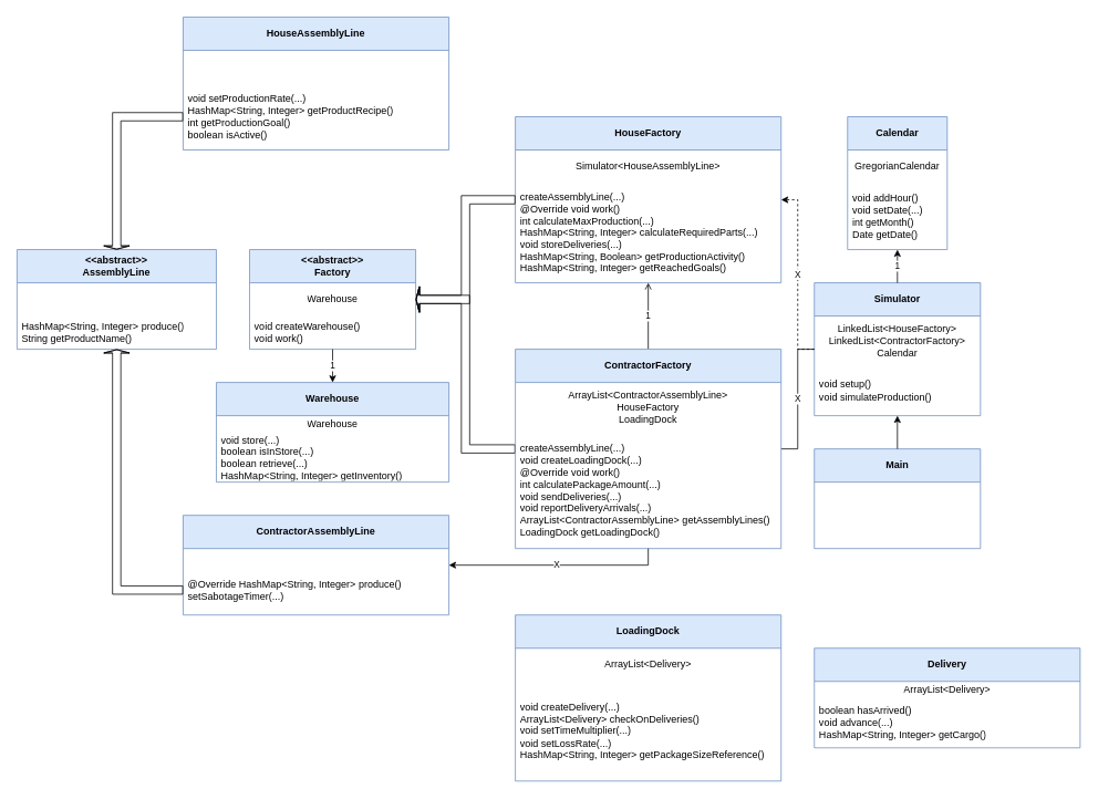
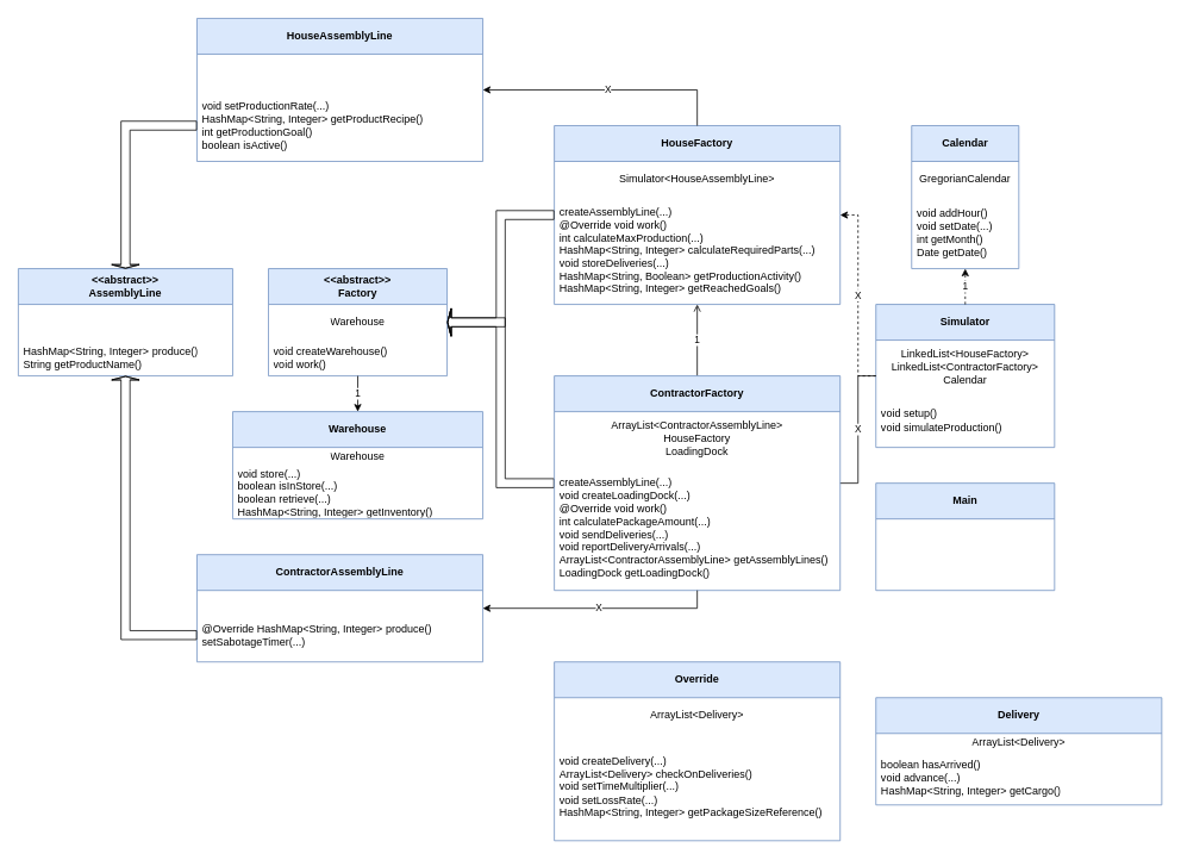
  <mxCell id="0" />
  <mxCell id="1" parent="0" />
  <mxCell id="2" value="Simulator" style="swimlane;fontStyle=1;align=center;verticalAlign=middle;childLayout=stackLayout;horizontal=1;startSize=40;horizontalStack=0;resizeParent=1;resizeParentMax=0;resizeLast=0;collapsible=0;marginBottom=0;html=1;whiteSpace=wrap;fillColor=#dae8fc;strokeColor=#6c8ebf;" vertex="1" parent="1"><mxGeometry x="980" y="340" width="200" height="160" as="geometry" /></mxCell>
  <mxCell id="3" value="LinkedList&amp;lt;HouseFactory&amp;gt;&lt;div&gt;LinkedList&amp;lt;ContractorFactory&amp;gt;&lt;/div&gt;&lt;div&gt;Calendar&lt;/div&gt;" style="text;html=1;strokeColor=none;fillColor=none;align=center;verticalAlign=middle;spacingLeft=4;spacingRight=4;overflow=hidden;rotatable=0;points=[[0,0.5],[1,0.5]];portConstraint=eastwest;whiteSpace=wrap;" vertex="1" parent="2"><mxGeometry y="40" width="200" height="60" as="geometry" /></mxCell>
  <mxCell id="4" value="&lt;div style=&quot;&quot;&gt;&lt;span style=&quot;background-color: initial;&quot;&gt;void setup()&lt;/span&gt;&lt;/div&gt;&lt;div style=&quot;&quot;&gt;void simulateProduction()&lt;br&gt;&lt;/div&gt;" style="text;html=1;strokeColor=none;fillColor=none;align=left;verticalAlign=middle;spacingLeft=4;spacingRight=4;overflow=hidden;rotatable=0;points=[[0,0.5],[1,0.5]];portConstraint=eastwest;whiteSpace=wrap;" vertex="1" parent="2"><mxGeometry y="100" width="200" height="60" as="geometry" /></mxCell>
- <mxCell id="5" value="1" style="edgeStyle=orthogonalEdgeStyle;rounded=0;orthogonalLoop=1;jettySize=auto;html=1;exitX=0.5;exitY=0;exitDx=0;exitDy=0;" edge="1" parent="1" source="2" target="6"><mxGeometry relative="1" as="geometry" /></mxCell>
+ <mxCell id="5" value="1" style="edgeStyle=orthogonalEdgeStyle;rounded=0;orthogonalLoop=1;jettySize=auto;html=1;exitX=0.5;exitY=0;exitDx=0;exitDy=0;dashed=1;" edge="1" parent="1" source="2" target="6"><mxGeometry relative="1" as="geometry" /></mxCell>
  <mxCell id="6" value="Calendar" style="swimlane;fontStyle=1;align=center;verticalAlign=middle;childLayout=stackLayout;horizontal=1;startSize=40;horizontalStack=0;resizeParent=1;resizeParentMax=0;resizeLast=0;collapsible=0;marginBottom=0;html=1;whiteSpace=wrap;fillColor=#dae8fc;strokeColor=#6c8ebf;" vertex="1" parent="1"><mxGeometry x="1020" y="140" width="120" height="160" as="geometry" /></mxCell>
  <mxCell id="7" value="GregorianCalendar" style="text;html=1;strokeColor=none;fillColor=none;align=center;verticalAlign=middle;spacingLeft=4;spacingRight=4;overflow=hidden;rotatable=0;points=[[0,0.5],[1,0.5]];portConstraint=eastwest;whiteSpace=wrap;" vertex="1" parent="6"><mxGeometry y="40" width="120" height="40" as="geometry" /></mxCell>
  <mxCell id="8" value="&lt;div style=&quot;&quot;&gt;void addHour()&lt;br&gt;&lt;/div&gt;&lt;div style=&quot;&quot;&gt;void setDate(...)&lt;br&gt;&lt;/div&gt;&lt;div style=&quot;&quot;&gt;int getMonth()&lt;br&gt;&lt;/div&gt;&lt;div style=&quot;&quot;&gt;Date getDate()&lt;br&gt;&lt;/div&gt;" style="text;html=1;strokeColor=none;fillColor=none;align=left;verticalAlign=middle;spacingLeft=4;spacingRight=4;overflow=hidden;rotatable=0;points=[[0,0.5],[1,0.5]];portConstraint=eastwest;whiteSpace=wrap;" vertex="1" parent="6"><mxGeometry y="80" width="120" height="80" as="geometry" /></mxCell>
  <mxCell id="9" value="Main" style="swimlane;fontStyle=1;align=center;verticalAlign=middle;childLayout=stackLayout;horizontal=1;startSize=40;horizontalStack=0;resizeParent=1;resizeParentMax=0;resizeLast=0;collapsible=0;marginBottom=0;html=1;whiteSpace=wrap;fillColor=#dae8fc;strokeColor=#6c8ebf;" vertex="1" parent="1"><mxGeometry x="980" y="540" width="200" height="120" as="geometry" /></mxCell>
  <mxCell id="10" value="&amp;nbsp;" style="text;html=1;strokeColor=none;fillColor=none;align=center;verticalAlign=middle;spacingLeft=4;spacingRight=4;overflow=hidden;rotatable=0;points=[[0,0.5],[1,0.5]];portConstraint=eastwest;whiteSpace=wrap;" vertex="1" parent="9"><mxGeometry y="40" width="200" height="40" as="geometry" /></mxCell>
  <mxCell id="11" value="&lt;div style=&quot;&quot;&gt;&amp;nbsp;&lt;/div&gt;" style="text;html=1;strokeColor=none;fillColor=none;align=left;verticalAlign=middle;spacingLeft=4;spacingRight=4;overflow=hidden;rotatable=0;points=[[0,0.5],[1,0.5]];portConstraint=eastwest;whiteSpace=wrap;" vertex="1" parent="9"><mxGeometry y="80" width="200" height="40" as="geometry" /></mxCell>
- <mxCell id="12" style="edgeStyle=orthogonalEdgeStyle;rounded=0;orthogonalLoop=1;jettySize=auto;html=1;entryX=0.5;entryY=1;entryDx=0;entryDy=0;entryPerimeter=0;" edge="1" parent="1" source="9" target="4"><mxGeometry relative="1" as="geometry" /></mxCell>
  <mxCell id="13" value="X" style="edgeStyle=orthogonalEdgeStyle;rounded=0;orthogonalLoop=1;jettySize=auto;html=1;dashed=1;" edge="1" parent="1" source="2" target="15"><mxGeometry relative="1" as="geometry" /></mxCell>
  <mxCell id="14" value="1" style="edgeStyle=orthogonalEdgeStyle;rounded=0;orthogonalLoop=1;jettySize=auto;html=1;exitX=0.5;exitY=0;exitDx=0;exitDy=0;endArrow=open;" edge="1" parent="1" source="26" target="15"><mxGeometry relative="1" as="geometry" /></mxCell>
  <mxCell id="15" value="HouseFactory" style="swimlane;fontStyle=1;align=center;verticalAlign=middle;childLayout=stackLayout;horizontal=1;startSize=40;horizontalStack=0;resizeParent=1;resizeParentMax=0;resizeLast=0;collapsible=0;marginBottom=0;html=1;whiteSpace=wrap;fillColor=#dae8fc;strokeColor=#6c8ebf;" vertex="1" parent="1"><mxGeometry x="620" y="140" width="320" height="200" as="geometry" /></mxCell>
  <mxCell id="16" value="Simulator&amp;lt;HouseAssemblyLine&amp;gt;" style="text;html=1;strokeColor=none;fillColor=none;align=center;verticalAlign=middle;spacingLeft=4;spacingRight=4;overflow=hidden;rotatable=0;points=[[0,0.5],[1,0.5]];portConstraint=eastwest;whiteSpace=wrap;" vertex="1" parent="15"><mxGeometry y="40" width="320" height="40" as="geometry" /></mxCell>
  <mxCell id="17" value="&lt;div style=&quot;&quot;&gt;createAssemblyLine(...)&lt;br&gt;&lt;/div&gt;&lt;div style=&quot;&quot;&gt;&lt;div&gt;@Override&amp;nbsp;&lt;span style=&quot;background-color: initial;&quot;&gt;void work()&lt;/span&gt;&lt;/div&gt;&lt;div&gt;&lt;span style=&quot;background-color: initial;&quot;&gt;int calculateMaxProduction(...)&lt;br&gt;&lt;/span&gt;&lt;/div&gt;&lt;div&gt;&lt;span style=&quot;background-color: initial;&quot;&gt;HashMap&amp;lt;String, Integer&amp;gt; calculateRequiredParts(...)&lt;br&gt;&lt;/span&gt;&lt;/div&gt;&lt;div&gt;&lt;span style=&quot;background-color: initial;&quot;&gt;void storeDeliveries(...)&lt;br&gt;&lt;/span&gt;&lt;/div&gt;&lt;div&gt;&lt;span style=&quot;background-color: initial;&quot;&gt;HashMap&amp;lt;String, Boolean&amp;gt; getProductionActivity()&lt;br&gt;&lt;/span&gt;&lt;/div&gt;&lt;div&gt;&lt;span style=&quot;background-color: initial;&quot;&gt;HashMap&amp;lt;String, Integer&amp;gt; getReachedGoals()&lt;br&gt;&lt;/span&gt;&lt;/div&gt;&lt;/div&gt;" style="text;html=1;strokeColor=none;fillColor=none;align=left;verticalAlign=middle;spacingLeft=4;spacingRight=4;overflow=hidden;rotatable=0;points=[[0,0.5],[1,0.5]];portConstraint=eastwest;whiteSpace=wrap;" vertex="1" parent="15"><mxGeometry y="80" width="320" height="120" as="geometry" /></mxCell>
  <mxCell id="18" style="edgeStyle=orthogonalEdgeStyle;rounded=0;orthogonalLoop=1;jettySize=auto;html=1;shape=flexArrow;endSize=1;startSize=1;" edge="1" parent="1" source="26" target="19"><mxGeometry relative="1" as="geometry" /></mxCell>
  <mxCell id="19" value="&lt;div&gt;&amp;lt;&amp;lt;abstract&amp;gt;&amp;gt;&lt;br&gt;&lt;/div&gt;Factory" style="swimlane;fontStyle=1;align=center;verticalAlign=middle;childLayout=stackLayout;horizontal=1;startSize=40;horizontalStack=0;resizeParent=1;resizeParentMax=0;resizeLast=0;collapsible=0;marginBottom=0;html=1;whiteSpace=wrap;fillColor=#dae8fc;strokeColor=#6c8ebf;" vertex="1" parent="1"><mxGeometry x="300" y="300" width="200" height="120" as="geometry" /></mxCell>
  <mxCell id="20" value="Warehouse" style="text;html=1;strokeColor=none;fillColor=none;align=center;verticalAlign=middle;spacingLeft=4;spacingRight=4;overflow=hidden;rotatable=0;points=[[0,0.5],[1,0.5]];portConstraint=eastwest;whiteSpace=wrap;" vertex="1" parent="19"><mxGeometry y="40" width="200" height="40" as="geometry" /></mxCell>
  <mxCell id="21" value="&lt;div style=&quot;&quot;&gt;void createWarehouse()&lt;br&gt;&lt;/div&gt;&lt;div style=&quot;&quot;&gt;void work()&lt;br&gt;&lt;/div&gt;" style="text;html=1;strokeColor=none;fillColor=none;align=left;verticalAlign=middle;spacingLeft=4;spacingRight=4;overflow=hidden;rotatable=0;points=[[0,0.5],[1,0.5]];portConstraint=eastwest;whiteSpace=wrap;" vertex="1" parent="19"><mxGeometry y="80" width="200" height="40" as="geometry" /></mxCell>
  <mxCell id="22" value="&lt;div&gt;&amp;lt;&amp;lt;abstract&amp;gt;&amp;gt;&lt;/div&gt;AssemblyLine" style="swimlane;fontStyle=1;align=center;verticalAlign=middle;childLayout=stackLayout;horizontal=1;startSize=40;horizontalStack=0;resizeParent=1;resizeParentMax=0;resizeLast=0;collapsible=0;marginBottom=0;html=1;whiteSpace=wrap;fillColor=#dae8fc;strokeColor=#6c8ebf;" vertex="1" parent="1"><mxGeometry x="20" y="300" width="240" height="120" as="geometry" /></mxCell>
  <mxCell id="23" value="&amp;nbsp;" style="text;html=1;strokeColor=none;fillColor=none;align=center;verticalAlign=middle;spacingLeft=4;spacingRight=4;overflow=hidden;rotatable=0;points=[[0,0.5],[1,0.5]];portConstraint=eastwest;whiteSpace=wrap;" vertex="1" parent="22"><mxGeometry y="40" width="240" height="40" as="geometry" /></mxCell>
  <mxCell id="24" value="&lt;div style=&quot;&quot;&gt;HashMap&amp;lt;String, Integer&amp;gt; produce()&lt;br&gt;&lt;/div&gt;&lt;div style=&quot;&quot;&gt;String getProductName()&lt;br&gt;&lt;/div&gt;" style="text;html=1;strokeColor=none;fillColor=none;align=left;verticalAlign=middle;spacingLeft=4;spacingRight=4;overflow=hidden;rotatable=0;points=[[0,0.5],[1,0.5]];portConstraint=eastwest;whiteSpace=wrap;" vertex="1" parent="22"><mxGeometry y="80" width="240" height="40" as="geometry" /></mxCell>
  <mxCell id="25" value="X" style="edgeStyle=orthogonalEdgeStyle;rounded=0;orthogonalLoop=1;jettySize=auto;html=1;endArrow=none;" edge="1" parent="1" source="2" target="26"><mxGeometry relative="1" as="geometry" /></mxCell>
  <mxCell id="26" value="ContractorFactory" style="swimlane;fontStyle=1;align=center;verticalAlign=middle;childLayout=stackLayout;horizontal=1;startSize=40;horizontalStack=0;resizeParent=1;resizeParentMax=0;resizeLast=0;collapsible=0;marginBottom=0;html=1;whiteSpace=wrap;fillColor=#dae8fc;strokeColor=#6c8ebf;" vertex="1" parent="1"><mxGeometry x="620" y="420" width="320" height="240" as="geometry" /></mxCell>
  <mxCell id="27" value="ArrayList&amp;lt;ContractorAssemblyLine&amp;gt;&lt;div&gt;HouseFactory&lt;br&gt;&lt;/div&gt;&lt;div&gt;LoadingDock&lt;br&gt;&lt;/div&gt;" style="text;html=1;strokeColor=none;fillColor=none;align=center;verticalAlign=middle;spacingLeft=4;spacingRight=4;overflow=hidden;rotatable=0;points=[[0,0.5],[1,0.5]];portConstraint=eastwest;whiteSpace=wrap;" vertex="1" parent="26"><mxGeometry y="40" width="320" height="60" as="geometry" /></mxCell>
  <mxCell id="28" value="&lt;div style=&quot;&quot;&gt;createAssemblyLine(...)&lt;br&gt;&lt;/div&gt;&lt;div style=&quot;&quot;&gt;&lt;div&gt;void createLoadingDock(...)&lt;br&gt;&lt;/div&gt;&lt;div&gt;@Override&amp;nbsp;&lt;span style=&quot;background-color: initial;&quot;&gt;void work()&lt;/span&gt;&lt;/div&gt;&lt;div&gt;int calculatePackageAmount(...)&lt;br&gt;&lt;/div&gt;&lt;div&gt;void sendDeliveries(...)&lt;br&gt;&lt;/div&gt;&lt;div&gt;void reportDeliveryArrivals(...)&lt;br&gt;&lt;/div&gt;&lt;div&gt;ArrayList&amp;lt;ContractorAssemblyLine&amp;gt; getAssemblyLines()&lt;br&gt;&lt;/div&gt;&lt;div&gt;LoadingDock getLoadingDock()&lt;br&gt;&lt;/div&gt;&lt;/div&gt;" style="text;html=1;strokeColor=none;fillColor=none;align=left;verticalAlign=middle;spacingLeft=4;spacingRight=4;overflow=hidden;rotatable=0;points=[[0,0.5],[1,0.5]];portConstraint=eastwest;whiteSpace=wrap;" vertex="1" parent="26"><mxGeometry y="100" width="320" height="140" as="geometry" /></mxCell>
  <mxCell id="29" style="edgeStyle=orthogonalEdgeStyle;rounded=0;orthogonalLoop=1;jettySize=auto;html=1;shape=flexArrow;strokeWidth=1;endSize=1;startSize=1;" edge="1" parent="1" source="15" target="20"><mxGeometry relative="1" as="geometry" /></mxCell>
+ <mxCell id="30" value="X" style="edgeStyle=orthogonalEdgeStyle;rounded=0;orthogonalLoop=1;jettySize=auto;html=1;exitX=0.5;exitY=0;exitDx=0;exitDy=0;" edge="1" parent="1" source="15" target="31"><mxGeometry relative="1" as="geometry" /></mxCell>
  <mxCell id="31" value="HouseAssemblyLine" style="swimlane;fontStyle=1;align=center;verticalAlign=middle;childLayout=stackLayout;horizontal=1;startSize=40;horizontalStack=0;resizeParent=1;resizeParentMax=0;resizeLast=0;collapsible=0;marginBottom=0;html=1;whiteSpace=wrap;fillColor=#dae8fc;strokeColor=#6c8ebf;" vertex="1" parent="1"><mxGeometry x="220" y="20" width="320" height="160" as="geometry" /></mxCell>
  <mxCell id="32" value="&amp;nbsp;" style="text;html=1;strokeColor=none;fillColor=none;align=center;verticalAlign=middle;spacingLeft=4;spacingRight=4;overflow=hidden;rotatable=0;points=[[0,0.5],[1,0.5]];portConstraint=eastwest;whiteSpace=wrap;" vertex="1" parent="31"><mxGeometry y="40" width="320" height="40" as="geometry" /></mxCell>
  <mxCell id="33" value="&lt;div style=&quot;&quot;&gt;&lt;span style=&quot;font-size: 12px;&quot;&gt;void setProductionRate(...)&lt;/span&gt;&lt;br&gt;&lt;/div&gt;&lt;div style=&quot;&quot;&gt;&lt;span style=&quot;font-size: 12px;&quot;&gt;HashMap&amp;lt;String, Integer&amp;gt; getProductRecipe()&lt;/span&gt;&lt;br&gt;&lt;/div&gt;&lt;div style=&quot;&quot;&gt;&lt;span style=&quot;font-size: 12px;&quot;&gt;int getProductionGoal()&lt;/span&gt;&lt;br&gt;&lt;/div&gt;&lt;div style=&quot;&quot;&gt;&lt;span style=&quot;font-size: 12px;&quot;&gt;boolean isActive()&lt;/span&gt;&lt;br&gt;&lt;/div&gt;" style="text;html=1;strokeColor=none;fillColor=none;align=left;verticalAlign=middle;spacingLeft=4;spacingRight=4;overflow=hidden;rotatable=0;points=[[0,0.5],[1,0.5]];portConstraint=eastwest;whiteSpace=wrap;" vertex="1" parent="31"><mxGeometry y="80" width="320" height="80" as="geometry" /></mxCell>
  <mxCell id="34" value="ContractorAssemblyLine" style="swimlane;fontStyle=1;align=center;verticalAlign=middle;childLayout=stackLayout;horizontal=1;startSize=40;horizontalStack=0;resizeParent=1;resizeParentMax=0;resizeLast=0;collapsible=0;marginBottom=0;html=1;whiteSpace=wrap;fillColor=#dae8fc;strokeColor=#6c8ebf;" vertex="1" parent="1"><mxGeometry x="220" y="620" width="320" height="120" as="geometry" /></mxCell>
  <mxCell id="35" value="&amp;nbsp;" style="text;html=1;strokeColor=none;fillColor=none;align=center;verticalAlign=middle;spacingLeft=4;spacingRight=4;overflow=hidden;rotatable=0;points=[[0,0.5],[1,0.5]];portConstraint=eastwest;whiteSpace=wrap;" vertex="1" parent="34"><mxGeometry y="40" width="320" height="20" as="geometry" /></mxCell>
  <mxCell id="36" value="&lt;div style=&quot;&quot;&gt;&lt;div&gt;@Override&lt;span style=&quot;background-color: initial;&quot;&gt;&amp;nbsp;HashMap&amp;lt;String, Integer&amp;gt; produce()&lt;/span&gt;&lt;/div&gt;&lt;div&gt;&lt;span style=&quot;background-color: initial;&quot;&gt;&lt;span style=&quot;font-size: 12px;&quot;&gt;setSabotageTimer(...)&lt;/span&gt;&lt;br&gt;&lt;/span&gt;&lt;/div&gt;&lt;/div&gt;" style="text;html=1;strokeColor=none;fillColor=none;align=left;verticalAlign=middle;spacingLeft=4;spacingRight=4;overflow=hidden;rotatable=0;points=[[0,0.5],[1,0.5]];portConstraint=eastwest;whiteSpace=wrap;" vertex="1" parent="34"><mxGeometry y="60" width="320" height="60" as="geometry" /></mxCell>
- <mxCell id="37" value="LoadingDock" style="swimlane;fontStyle=1;align=center;verticalAlign=middle;childLayout=stackLayout;horizontal=1;startSize=40;horizontalStack=0;resizeParent=1;resizeParentMax=0;resizeLast=0;collapsible=0;marginBottom=0;html=1;whiteSpace=wrap;fillColor=#dae8fc;strokeColor=#6c8ebf;" vertex="1" parent="1"><mxGeometry x="620" y="740" width="320" height="200" as="geometry" /></mxCell>
+ <mxCell id="37" value="Override" style="swimlane;fontStyle=1;align=center;verticalAlign=middle;childLayout=stackLayout;horizontal=1;startSize=40;horizontalStack=0;resizeParent=1;resizeParentMax=0;resizeLast=0;collapsible=0;marginBottom=0;html=1;whiteSpace=wrap;fillColor=#dae8fc;strokeColor=#6c8ebf;" vertex="1" parent="1"><mxGeometry x="620" y="740" width="320" height="200" as="geometry" /></mxCell>
  <mxCell id="38" value="ArrayList&amp;lt;Delivery&amp;gt;" style="text;html=1;strokeColor=none;fillColor=none;align=center;verticalAlign=middle;spacingLeft=4;spacingRight=4;overflow=hidden;rotatable=0;points=[[0,0.5],[1,0.5]];portConstraint=eastwest;whiteSpace=wrap;" vertex="1" parent="37"><mxGeometry y="40" width="320" height="40" as="geometry" /></mxCell>
  <mxCell id="39" value="&lt;div style=&quot;&quot;&gt;&lt;div&gt;&lt;span style=&quot;font-size: 12px;&quot;&gt;void createDelivery(...)&lt;/span&gt;&lt;br&gt;&lt;/div&gt;&lt;div&gt;&lt;span style=&quot;font-size: 12px;&quot;&gt;ArrayList&amp;lt;Delivery&amp;gt; checkOnDeliveries()&lt;/span&gt;&lt;br&gt;&lt;/div&gt;&lt;div&gt;&lt;span style=&quot;font-size: 12px;&quot;&gt;void setTimeMultiplier(...)&lt;/span&gt;&lt;br&gt;&lt;/div&gt;&lt;div&gt;&lt;span style=&quot;font-size: 12px;&quot;&gt;void setLossRate(...)&lt;/span&gt;&lt;br&gt;&lt;/div&gt;&lt;div&gt;&lt;span style=&quot;font-size: 12px;&quot;&gt;HashMap&amp;lt;String, Integer&amp;gt; getPackageSizeReference()&lt;/span&gt;&lt;br&gt;&lt;/div&gt;&lt;/div&gt;" style="text;html=1;strokeColor=none;fillColor=none;align=left;verticalAlign=middle;spacingLeft=4;spacingRight=4;overflow=hidden;rotatable=0;points=[[0,0.5],[1,0.5]];portConstraint=eastwest;whiteSpace=wrap;" vertex="1" parent="37"><mxGeometry y="80" width="320" height="120" as="geometry" /></mxCell>
  <mxCell id="40" value="Delivery" style="swimlane;fontStyle=1;align=center;verticalAlign=middle;childLayout=stackLayout;horizontal=1;startSize=40;horizontalStack=0;resizeParent=1;resizeParentMax=0;resizeLast=0;collapsible=0;marginBottom=0;html=1;whiteSpace=wrap;fillColor=#dae8fc;strokeColor=#6c8ebf;" vertex="1" parent="1"><mxGeometry x="980" y="780" width="320" height="120" as="geometry" /></mxCell>
  <mxCell id="41" value="ArrayList&amp;lt;Delivery&amp;gt;" style="text;html=1;strokeColor=none;fillColor=none;align=center;verticalAlign=middle;spacingLeft=4;spacingRight=4;overflow=hidden;rotatable=0;points=[[0,0.5],[1,0.5]];portConstraint=eastwest;whiteSpace=wrap;" vertex="1" parent="40"><mxGeometry y="40" width="320" height="20" as="geometry" /></mxCell>
  <mxCell id="42" value="&lt;div style=&quot;&quot;&gt;&lt;div&gt;&lt;span style=&quot;font-size: 12px;&quot;&gt;boolean hasArrived()&lt;/span&gt;&lt;br&gt;&lt;/div&gt;&lt;div&gt;&lt;span style=&quot;font-size: 12px;&quot;&gt;void advance(...)&lt;/span&gt;&lt;br&gt;&lt;/div&gt;&lt;div&gt;&lt;span style=&quot;font-size: 12px;&quot;&gt;HashMap&amp;lt;String, Integer&amp;gt; getCargo()&lt;/span&gt;&lt;br&gt;&lt;/div&gt;&lt;/div&gt;" style="text;html=1;strokeColor=none;fillColor=none;align=left;verticalAlign=middle;spacingLeft=4;spacingRight=4;overflow=hidden;rotatable=0;points=[[0,0.5],[1,0.5]];portConstraint=eastwest;whiteSpace=wrap;" vertex="1" parent="40"><mxGeometry y="60" width="320" height="60" as="geometry" /></mxCell>
  <mxCell id="43" value="1" style="edgeStyle=orthogonalEdgeStyle;rounded=0;orthogonalLoop=1;jettySize=auto;html=1;" edge="1" parent="1" source="19" target="44"><mxGeometry relative="1" as="geometry" /></mxCell>
  <mxCell id="44" value="Warehouse" style="swimlane;fontStyle=1;align=center;verticalAlign=middle;childLayout=stackLayout;horizontal=1;startSize=40;horizontalStack=0;resizeParent=1;resizeParentMax=0;resizeLast=0;collapsible=0;marginBottom=0;html=1;whiteSpace=wrap;fillColor=#dae8fc;strokeColor=#6c8ebf;" vertex="1" parent="1"><mxGeometry x="260" y="460" width="280" height="120" as="geometry" /></mxCell>
  <mxCell id="45" value="Warehouse" style="text;html=1;strokeColor=none;fillColor=none;align=center;verticalAlign=middle;spacingLeft=4;spacingRight=4;overflow=hidden;rotatable=0;points=[[0,0.5],[1,0.5]];portConstraint=eastwest;whiteSpace=wrap;" vertex="1" parent="44"><mxGeometry y="40" width="280" height="20" as="geometry" /></mxCell>
  <mxCell id="46" value="&lt;div style=&quot;&quot;&gt;&lt;span style=&quot;font-size: 12px;&quot;&gt;void store(...)&lt;/span&gt;&lt;br&gt;&lt;/div&gt;&lt;div style=&quot;&quot;&gt;&lt;span style=&quot;font-size: 12px;&quot;&gt;boolean isInStore(...)&lt;/span&gt;&lt;br&gt;&lt;/div&gt;&lt;div style=&quot;&quot;&gt;&lt;span style=&quot;font-size: 12px;&quot;&gt;boolean retrieve(...)&lt;/span&gt;&lt;br&gt;&lt;/div&gt;&lt;div style=&quot;&quot;&gt;&lt;span style=&quot;font-size: 12px;&quot;&gt;HashMap&amp;lt;String, Integer&amp;gt; getInventory()&lt;/span&gt;&lt;br&gt;&lt;/div&gt;" style="text;html=1;strokeColor=none;fillColor=none;align=left;verticalAlign=middle;spacingLeft=4;spacingRight=4;overflow=hidden;rotatable=0;points=[[0,0.5],[1,0.5]];portConstraint=eastwest;whiteSpace=wrap;" vertex="1" parent="44"><mxGeometry y="60" width="280" height="60" as="geometry" /></mxCell>
  <mxCell id="47" style="edgeStyle=orthogonalEdgeStyle;rounded=0;orthogonalLoop=1;jettySize=auto;html=1;shape=flexArrow;endSize=1;startSize=1;exitX=0;exitY=0.5;exitDx=0;exitDy=0;" edge="1" parent="1" source="33" target="22"><mxGeometry relative="1" as="geometry" /></mxCell>
  <mxCell id="48" style="edgeStyle=orthogonalEdgeStyle;rounded=0;orthogonalLoop=1;jettySize=auto;html=1;shape=flexArrow;endSize=1;startSize=1;exitX=0;exitY=0.5;exitDx=0;exitDy=0;" edge="1" parent="1" source="36" target="22"><mxGeometry relative="1" as="geometry" /></mxCell>
  <mxCell id="49" value="X" style="edgeStyle=orthogonalEdgeStyle;rounded=0;orthogonalLoop=1;jettySize=auto;html=1;exitX=0.5;exitY=1;exitDx=0;exitDy=0;exitPerimeter=0;" edge="1" parent="1" source="28" target="34"><mxGeometry relative="1" as="geometry" /></mxCell>
